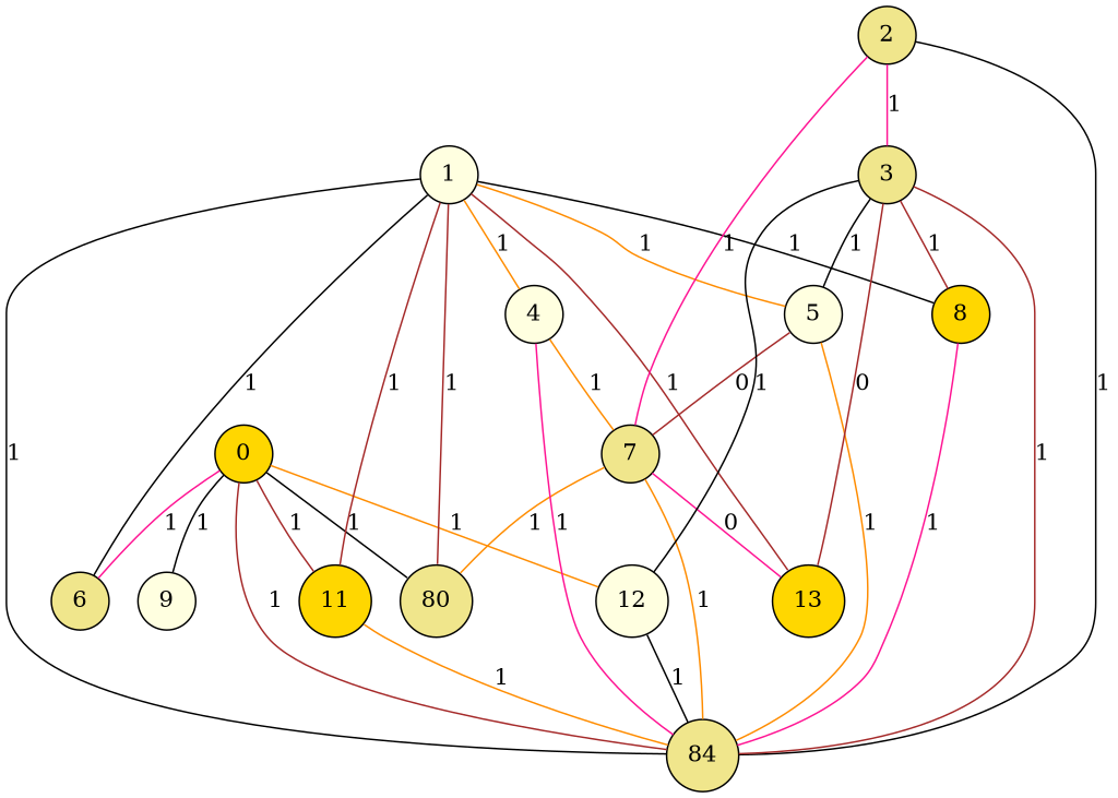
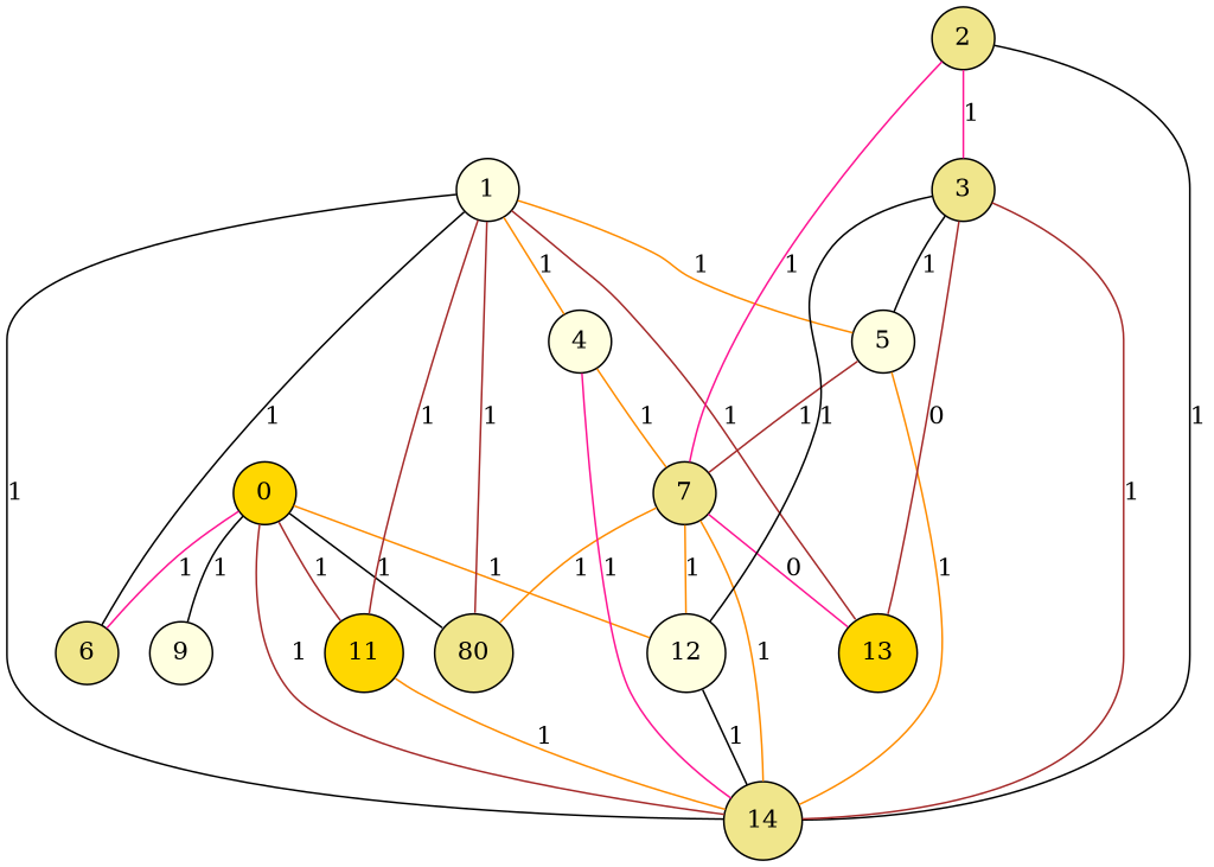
  graph {
    node [fillcolor=khaki shape=circle style=filled]
    edge [color=black]
    0 [fillcolor=gold]
    6
    9 [fillcolor=lightyellow]
    n4 [label=80]
    11 [fillcolor=gold]
    12 [fillcolor=lightyellow]
-   14 [label=84]
+   14
    5 [fillcolor=lightyellow]
    7
    13 [fillcolor=gold]
    1 [fillcolor=lightyellow]
    4 [fillcolor=lightyellow]
-   8 [fillcolor=gold]
    2
    3
    0 -- 6 [color=deeppink label=1]
    0 -- 9 [label=1]
    0 -- n4 [label=1]
    0 -- 11 [color=brown label=1]
    0 -- 12 [color=darkorange label=1]
    0 -- 14 [color=brown label=1]
    11 -- 14 [color=darkorange label=1]
    12 -- 14 [label=1]
    5 -- 14 [color=darkorange label=1]
-   5 -- 7 [color=brown label=0]
+   5 -- 7 [color=brown label=1]
    7 -- n4 [color=darkorange label=1]
+   7 -- 12 [color=darkorange label=1]
    7 -- 14 [color=darkorange label=1]
    7 -- 13 [color=deeppink label=0]
    1 -- 6 [label=1]
    1 -- n4 [color=brown label=1]
    1 -- 11 [color=brown label=1]
    1 -- 14 [label=1]
    1 -- 5 [color=darkorange label=1]
    1 -- 13 [color=brown label=1]
    1 -- 4 [color=darkorange label=1]
-   1 -- 8 [label=1]
    4 -- 14 [color=deeppink label=1]
    4 -- 7 [color=darkorange label=1]
-   8 -- 14 [color=deeppink label=1]
    2 -- 14 [label=1]
    2 -- 7 [color=deeppink label=1]
    2 -- 3 [color=deeppink label=1]
    3 -- 12 [label=1]
    3 -- 14 [color=brown label=1]
    3 -- 5 [label=1]
    3 -- 13 [color=brown label=0]
-   3 -- 8 [color=brown label=1]
  }
